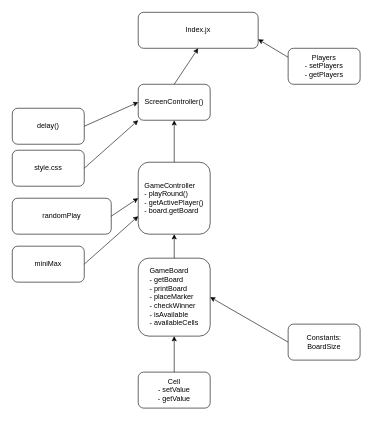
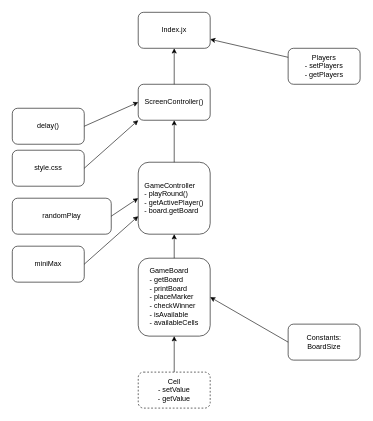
  <mxCell id="0" />
  <mxCell id="1" parent="0" />
- <mxCell id="2" value="Index.jx" style="rounded=1;whiteSpace=wrap;html=1;" vertex="1" parent="1"><mxGeometry x="230" y="20" width="200" height="60" as="geometry" /></mxCell>
+ <mxCell id="2" value="Index.jx" style="rounded=1;whiteSpace=wrap;html=1;" vertex="1" parent="1"><mxGeometry x="230" y="20" width="120" height="60" as="geometry" /></mxCell>
  <mxCell id="3" value="ScreenController()" style="rounded=1;whiteSpace=wrap;html=1;" vertex="1" parent="1"><mxGeometry x="230" y="140" width="120" height="60" as="geometry" /></mxCell>
  <mxCell id="4" value="&lt;div style=&quot;text-align: left;&quot;&gt;&lt;span style=&quot;background-color: initial;&quot;&gt;GameController&lt;/span&gt;&lt;/div&gt;&lt;div style=&quot;text-align: left;&quot;&gt;&lt;span style=&quot;background-color: initial;&quot;&gt;- playRound()&lt;/span&gt;&lt;/div&gt;&lt;div style=&quot;text-align: left;&quot;&gt;&lt;span style=&quot;background-color: initial;&quot;&gt;- getActivePlayer()&lt;/span&gt;&lt;/div&gt;&lt;div style=&quot;text-align: left;&quot;&gt;&lt;span style=&quot;background-color: initial;&quot;&gt;- board.getBoard&lt;/span&gt;&lt;/div&gt;" style="rounded=1;whiteSpace=wrap;html=1;" vertex="1" parent="1"><mxGeometry x="230" y="270" width="120" height="120" as="geometry" /></mxCell>
  <mxCell id="5" value="&lt;blockquote style=&quot;margin: 0 0 0 40px; border: none; padding: 0px;&quot;&gt;&lt;/blockquote&gt;&lt;span style=&quot;background-color: initial;&quot;&gt;&lt;div style=&quot;text-align: left;&quot;&gt;&lt;span style=&quot;background-color: initial;&quot;&gt;GameBoard&lt;/span&gt;&lt;/div&gt;&lt;/span&gt;&lt;blockquote style=&quot;margin: 0 0 0 40px; border: none; padding: 0px;&quot;&gt;&lt;/blockquote&gt;&lt;span style=&quot;background-color: initial;&quot;&gt;&lt;div style=&quot;text-align: left;&quot;&gt;&lt;span style=&quot;background-color: initial;&quot;&gt;- getBoard&lt;/span&gt;&lt;/div&gt;&lt;/span&gt;&lt;blockquote style=&quot;margin: 0 0 0 40px; border: none; padding: 0px;&quot;&gt;&lt;/blockquote&gt;&lt;span style=&quot;background-color: initial;&quot;&gt;&lt;div style=&quot;text-align: left;&quot;&gt;&lt;span style=&quot;background-color: initial;&quot;&gt;- printBoard&lt;/span&gt;&lt;/div&gt;&lt;/span&gt;&lt;blockquote style=&quot;margin: 0 0 0 40px; border: none; padding: 0px;&quot;&gt;&lt;/blockquote&gt;&lt;span style=&quot;background-color: initial;&quot;&gt;&lt;div style=&quot;text-align: left;&quot;&gt;&lt;span style=&quot;background-color: initial;&quot;&gt;- placeMarker&lt;/span&gt;&lt;/div&gt;&lt;/span&gt;&lt;blockquote style=&quot;margin: 0 0 0 40px; border: none; padding: 0px;&quot;&gt;&lt;/blockquote&gt;&lt;span style=&quot;background-color: initial;&quot;&gt;&lt;div style=&quot;text-align: left;&quot;&gt;&lt;span style=&quot;background-color: initial;&quot;&gt;- checkWinner&lt;/span&gt;&lt;/div&gt;&lt;/span&gt;&lt;blockquote style=&quot;margin: 0 0 0 40px; border: none; padding: 0px;&quot;&gt;&lt;/blockquote&gt;&lt;span style=&quot;background-color: initial;&quot;&gt;&lt;div style=&quot;text-align: left;&quot;&gt;&lt;span style=&quot;background-color: initial;&quot;&gt;- isAvailable&lt;/span&gt;&lt;/div&gt;&lt;/span&gt;&lt;div style=&quot;text-align: left;&quot;&gt;&lt;span style=&quot;background-color: initial;&quot;&gt;- availableCells&lt;/span&gt;&lt;/div&gt;" style="rounded=1;whiteSpace=wrap;html=1;align=center;" vertex="1" parent="1"><mxGeometry x="230" y="430" width="120" height="130" as="geometry" /></mxCell>
- <mxCell id="6" value="Cell&lt;br&gt;- setValue&lt;br&gt;- getValue" style="rounded=1;whiteSpace=wrap;html=1;align=center;" vertex="1" parent="1"><mxGeometry x="230" y="620" width="120" height="60" as="geometry" /></mxCell>
+ <mxCell id="6" value="Cell&lt;br&gt;- setValue&lt;br&gt;- getValue" style="rounded=1;whiteSpace=wrap;html=1;align=center;dashed=1;" vertex="1" parent="1"><mxGeometry x="230" y="620" width="120" height="60" as="geometry" /></mxCell>
  <mxCell id="7" value="Players&lt;br&gt;- setPlayers&lt;br&gt;- getPlayers" style="rounded=1;whiteSpace=wrap;html=1;" vertex="1" parent="1"><mxGeometry x="480" y="80" width="120" height="60" as="geometry" /></mxCell>
  <mxCell id="8" value="Constants:&lt;br&gt;BoardSize" style="rounded=1;whiteSpace=wrap;html=1;" vertex="1" parent="1"><mxGeometry x="480" y="540" width="120" height="60" as="geometry" /></mxCell>
  <mxCell id="9" value="delay()" style="rounded=1;whiteSpace=wrap;html=1;" vertex="1" parent="1"><mxGeometry x="20" y="180" width="120" height="60" as="geometry" /></mxCell>
  <mxCell id="10" value="" style="endArrow=classic;html=1;rounded=0;entryX=0;entryY=0.5;entryDx=0;entryDy=0;exitX=1;exitY=0.5;exitDx=0;exitDy=0;" edge="1" parent="1" source="9" target="3"><mxGeometry width="50" height="50" relative="1" as="geometry"><mxPoint x="280" y="390" as="sourcePoint" /><mxPoint x="330" y="340" as="targetPoint" /></mxGeometry></mxCell>
  <mxCell id="11" value="" style="endArrow=classic;html=1;rounded=0;entryX=1;entryY=0.75;entryDx=0;entryDy=0;exitX=0;exitY=0.25;exitDx=0;exitDy=0;" edge="1" parent="1" source="7" target="2"><mxGeometry width="50" height="50" relative="1" as="geometry"><mxPoint x="280" y="390" as="sourcePoint" /><mxPoint x="330" y="340" as="targetPoint" /></mxGeometry></mxCell>
  <mxCell id="12" value="" style="endArrow=classic;html=1;rounded=0;entryX=0.5;entryY=1;entryDx=0;entryDy=0;" edge="1" parent="1" source="6" target="5"><mxGeometry width="50" height="50" relative="1" as="geometry"><mxPoint x="280" y="390" as="sourcePoint" /><mxPoint x="330" y="340" as="targetPoint" /></mxGeometry></mxCell>
  <mxCell id="13" value="" style="endArrow=classic;html=1;rounded=0;exitX=0.5;exitY=0;exitDx=0;exitDy=0;" edge="1" parent="1" source="5" target="4"><mxGeometry width="50" height="50" relative="1" as="geometry"><mxPoint x="290" y="420" as="sourcePoint" /><mxPoint x="330" y="340" as="targetPoint" /></mxGeometry></mxCell>
  <mxCell id="14" value="" style="endArrow=classic;html=1;rounded=0;exitX=0;exitY=0.5;exitDx=0;exitDy=0;entryX=1;entryY=0.5;entryDx=0;entryDy=0;" edge="1" parent="1" source="8" target="5"><mxGeometry width="50" height="50" relative="1" as="geometry"><mxPoint x="280" y="390" as="sourcePoint" /><mxPoint x="330" y="340" as="targetPoint" /></mxGeometry></mxCell>
  <mxCell id="15" value="" style="endArrow=classic;html=1;rounded=0;exitX=0.5;exitY=0;exitDx=0;exitDy=0;" edge="1" parent="1" source="4" target="3"><mxGeometry width="50" height="50" relative="1" as="geometry"><mxPoint x="280" y="390" as="sourcePoint" /><mxPoint x="330" y="340" as="targetPoint" /></mxGeometry></mxCell>
  <mxCell id="16" value="" style="endArrow=classic;html=1;rounded=0;exitX=0.5;exitY=0;exitDx=0;exitDy=0;entryX=0.5;entryY=1;entryDx=0;entryDy=0;" edge="1" parent="1" source="3" target="2"><mxGeometry width="50" height="50" relative="1" as="geometry"><mxPoint x="280" y="390" as="sourcePoint" /><mxPoint x="330" y="340" as="targetPoint" /></mxGeometry></mxCell>
  <mxCell id="17" value="randomPlay" style="rounded=1;whiteSpace=wrap;html=1;" vertex="1" parent="1"><mxGeometry x="20" y="330" width="165" height="60" as="geometry" /></mxCell>
  <mxCell id="18" value="miniMax" style="rounded=1;whiteSpace=wrap;html=1;" vertex="1" parent="1"><mxGeometry x="20" y="410" width="120" height="60" as="geometry" /></mxCell>
  <mxCell id="19" value="" style="endArrow=classic;html=1;rounded=0;entryX=0;entryY=0.5;entryDx=0;entryDy=0;exitX=1;exitY=0.5;exitDx=0;exitDy=0;" edge="1" parent="1" source="17" target="4"><mxGeometry width="50" height="50" relative="1" as="geometry"><mxPoint x="140" y="330" as="sourcePoint" /><mxPoint x="190" y="280" as="targetPoint" /></mxGeometry></mxCell>
  <mxCell id="20" value="" style="endArrow=classic;html=1;rounded=0;exitX=1;exitY=0.5;exitDx=0;exitDy=0;entryX=0;entryY=0.75;entryDx=0;entryDy=0;" edge="1" parent="1" source="18" target="4"><mxGeometry width="50" height="50" relative="1" as="geometry"><mxPoint x="280" y="390" as="sourcePoint" /><mxPoint x="330" y="340" as="targetPoint" /></mxGeometry></mxCell>
  <mxCell id="21" value="style.css" style="rounded=1;whiteSpace=wrap;html=1;" vertex="1" parent="1"><mxGeometry x="20" y="250" width="120" height="60" as="geometry" /></mxCell>
  <mxCell id="22" value="" style="endArrow=classic;html=1;rounded=0;entryX=0;entryY=1;entryDx=0;entryDy=0;exitX=1;exitY=0.5;exitDx=0;exitDy=0;" edge="1" parent="1" source="21" target="3"><mxGeometry width="50" height="50" relative="1" as="geometry"><mxPoint x="270" y="300" as="sourcePoint" /><mxPoint x="190" y="230" as="targetPoint" /></mxGeometry></mxCell>
